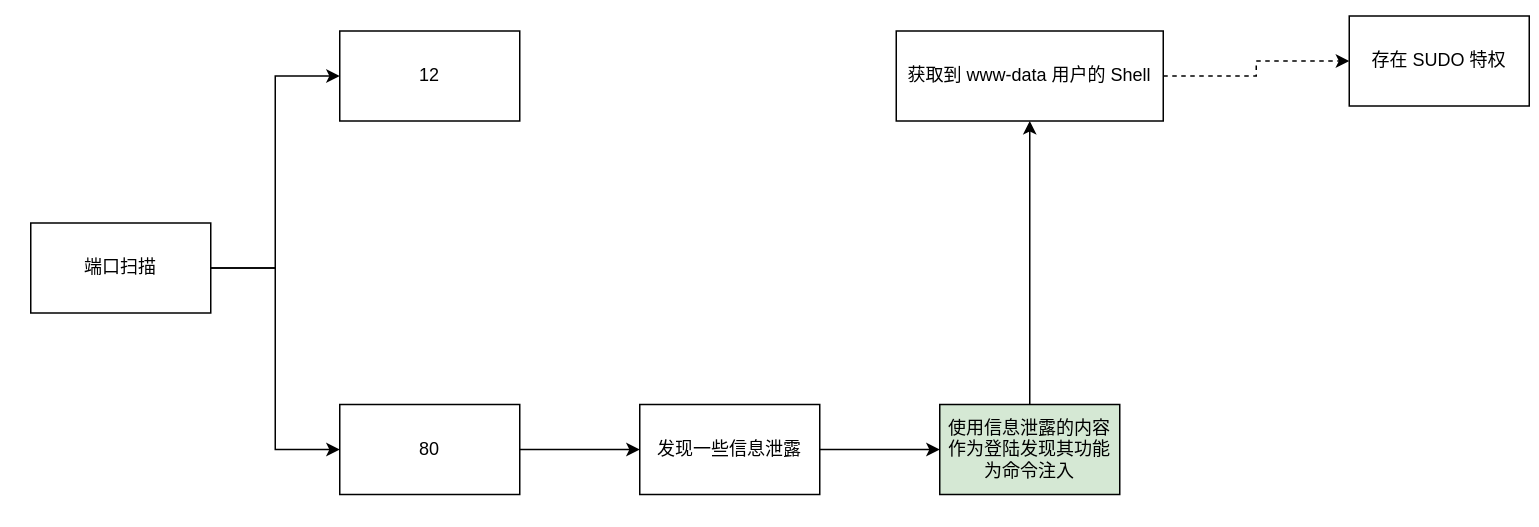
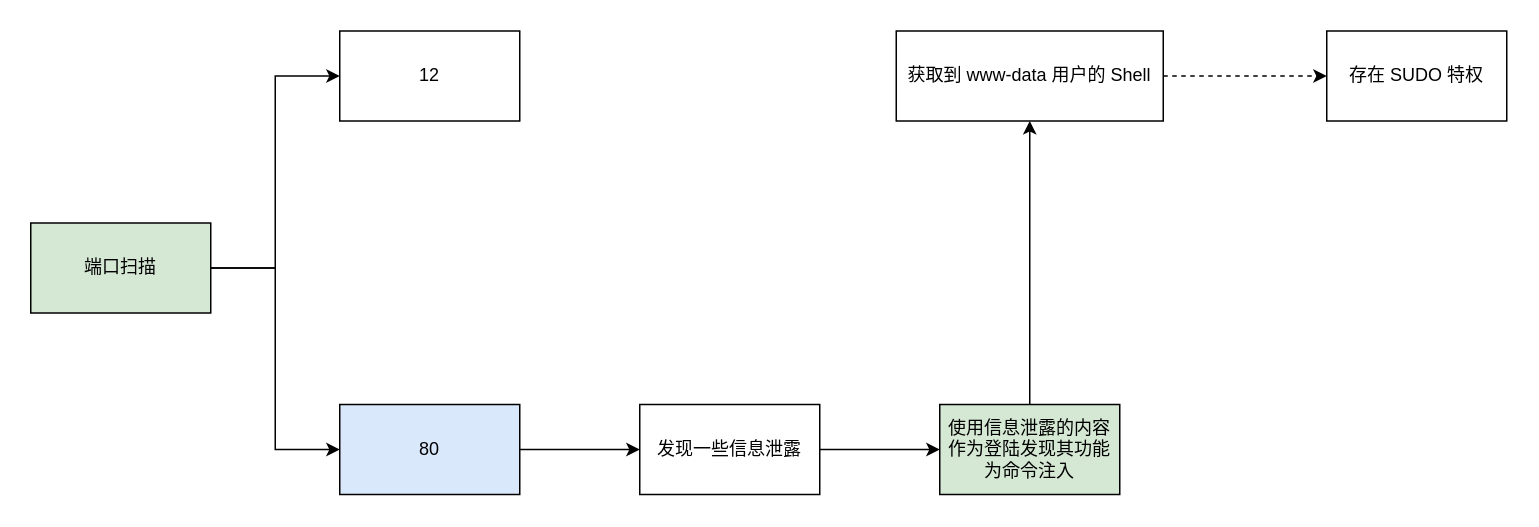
  <mxCell id="0" />
  <mxCell id="1" parent="0" />
  <mxCell id="2" value="" style="edgeStyle=orthogonalEdgeStyle;rounded=0;orthogonalLoop=1;jettySize=auto;html=1;entryX=0;entryY=0.5;entryDx=0;entryDy=0;" edge="1" parent="1" source="4" target="5"><mxGeometry relative="1" as="geometry" /></mxCell>
  <mxCell id="3" value="" style="edgeStyle=orthogonalEdgeStyle;rounded=0;orthogonalLoop=1;jettySize=auto;html=1;entryX=0;entryY=0.5;entryDx=0;entryDy=0;" edge="1" parent="1" source="4" target="7"><mxGeometry relative="1" as="geometry" /></mxCell>
- <mxCell id="4" value="端口扫描" style="rounded=0;whiteSpace=wrap;html=1;" vertex="1" parent="1"><mxGeometry x="20" y="148" width="120" height="60" as="geometry" /></mxCell>
+ <mxCell id="4" value="端口扫描" style="rounded=0;whiteSpace=wrap;html=1;fillColor=#d5e8d4;" vertex="1" parent="1"><mxGeometry x="20" y="148" width="120" height="60" as="geometry" /></mxCell>
  <mxCell id="5" value="12" style="whiteSpace=wrap;html=1;rounded=0;" vertex="1" parent="1"><mxGeometry x="226" y="20" width="120" height="60" as="geometry" /></mxCell>
  <mxCell id="6" value="" style="edgeStyle=orthogonalEdgeStyle;rounded=0;orthogonalLoop=1;jettySize=auto;html=1;" edge="1" parent="1" source="7" target="9"><mxGeometry relative="1" as="geometry" /></mxCell>
- <mxCell id="7" value="80" style="whiteSpace=wrap;html=1;rounded=0;" vertex="1" parent="1"><mxGeometry x="226" y="269" width="120" height="60" as="geometry" /></mxCell>
+ <mxCell id="7" value="80" style="whiteSpace=wrap;html=1;rounded=0;fillColor=#dae8fc;" vertex="1" parent="1"><mxGeometry x="226" y="269" width="120" height="60" as="geometry" /></mxCell>
  <mxCell id="8" value="" style="edgeStyle=orthogonalEdgeStyle;rounded=0;orthogonalLoop=1;jettySize=auto;html=1;" edge="1" parent="1" source="9" target="11"><mxGeometry relative="1" as="geometry" /></mxCell>
  <mxCell id="9" value="发现一些信息泄露" style="whiteSpace=wrap;html=1;rounded=0;" vertex="1" parent="1"><mxGeometry x="426" y="269" width="120" height="60" as="geometry" /></mxCell>
  <mxCell id="10" value="" style="edgeStyle=orthogonalEdgeStyle;rounded=0;orthogonalLoop=1;jettySize=auto;html=1;" edge="1" parent="1" source="11" target="13"><mxGeometry relative="1" as="geometry" /></mxCell>
  <mxCell id="11" value="使用信息泄露的内容作为登陆发现其功能为命令注入" style="whiteSpace=wrap;html=1;rounded=0;fillColor=#d5e8d4;" vertex="1" parent="1"><mxGeometry x="626" y="269" width="120" height="60" as="geometry" /></mxCell>
  <mxCell id="12" value="" style="edgeStyle=orthogonalEdgeStyle;rounded=0;orthogonalLoop=1;jettySize=auto;html=1;dashed=1;" edge="1" parent="1" source="13" target="14"><mxGeometry relative="1" as="geometry" /></mxCell>
  <mxCell id="13" value="获取到 www-data 用户的 Shell" style="whiteSpace=wrap;html=1;rounded=0;" vertex="1" parent="1"><mxGeometry x="597" y="20" width="178" height="60" as="geometry" /></mxCell>
- <mxCell id="14" value="存在 SUDO 特权" style="whiteSpace=wrap;html=1;rounded=0;" vertex="1" parent="1"><mxGeometry x="899" y="10" width="120" height="60" as="geometry" /></mxCell>
+ <mxCell id="14" value="存在 SUDO 特权" style="whiteSpace=wrap;html=1;rounded=0;" vertex="1" parent="1"><mxGeometry x="884" y="20" width="120" height="60" as="geometry" /></mxCell>
